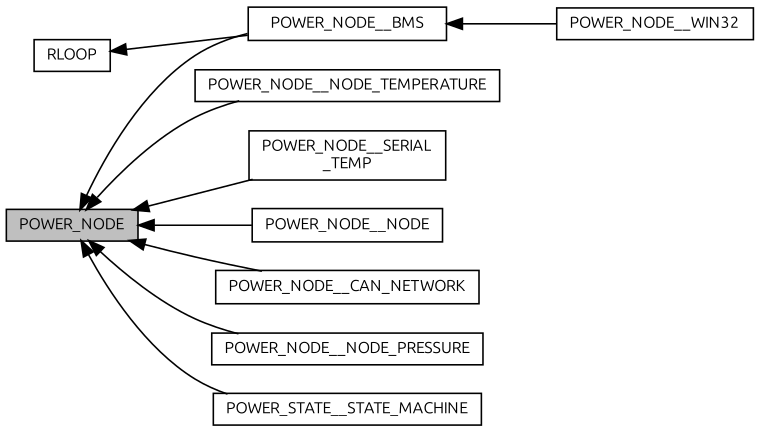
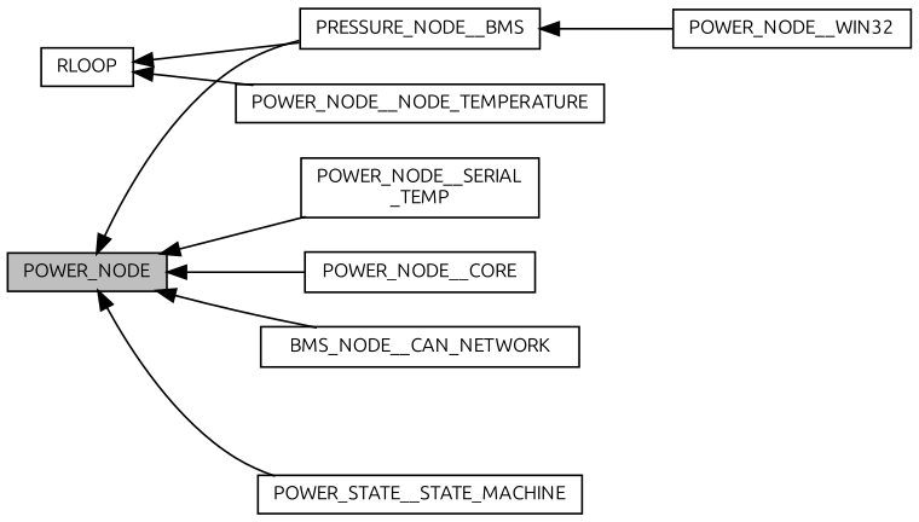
  digraph {
    fontname=Ubuntu
    rankdir=LR
    node [color=black fillcolor=white fontname=Ubuntu fontsize=10 shape=record style=filled]
    edge [dir=back fontname=Ubuntu fontsize=10 labelfontname=Helvetica labelfontsize=10 shape=plaintext style=solid]
    n1 [height=0.2 label=POWER_NODE__NODE_TEMPERATURE width=0.4]
-   n2 [height=0.2 label=POWER_NODE__NODE width=0.4]
+   n2 [height=0.2 label=POWER_NODE__CORE width=0.4]
    n3 [height=0.2 label=POWER_NODE__WIN32 width=0.4]
-   n4 [height=0.2 label=POWER_NODE__CAN_NETWORK width=0.4]
-   n5 [height=0.2 label=POWER_NODE__BMS width=0.4]
+   n4 [height=0.2 label=BMS_NODE__CAN_NETWORK width=0.4]
+   n5 [height=0.2 label=PRESSURE_NODE__BMS width=0.4]
    n6 [fillcolor=grey75 fontcolor=black height=0.2 label=POWER_NODE width=0.4]
-   n7 [height=0.2 label=POWER_NODE__NODE_PRESSURE width=0.4]
    n8 [height=0.2 label=POWER_STATE__STATE_MACHINE width=0.4]
    n9 [height=0.2 label="POWER_NODE__SERIAL\l_TEMP" width=0.4]
    n10 [height=0.2 label=RLOOP width=0.4]
    n5 -> n3
-   n6 -> n1
+   n10 -> n1
    n6 -> n2
    n6 -> n4
    n6 -> n5
-   n6 -> n7
    n6 -> n8
    n6 -> n9
    n10 -> n5
  }
